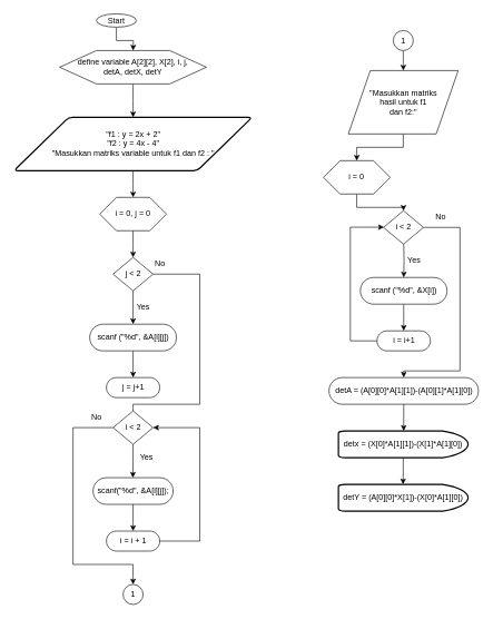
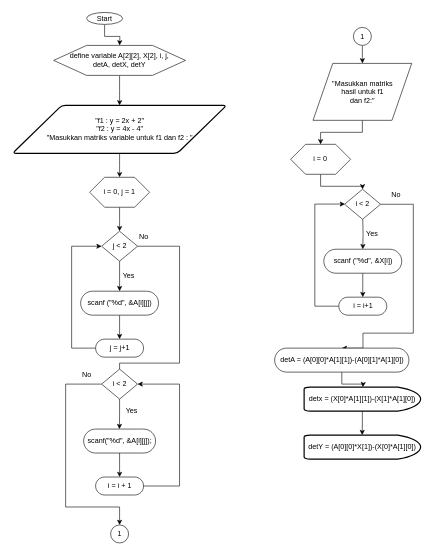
  <mxCell id="0" />
  <mxCell id="1" parent="0" />
  <mxCell id="2" style="edgeStyle=orthogonalEdgeStyle;rounded=0;orthogonalLoop=1;jettySize=auto;html=1;" edge="1" parent="1" source="3"><mxGeometry relative="1" as="geometry"><mxPoint x="199" y="75" as="targetPoint" /></mxGeometry></mxCell>
  <mxCell id="3" value="Start" style="ellipse;whiteSpace=wrap;html=1;" vertex="1" parent="1"><mxGeometry x="144" y="20" width="60" height="20" as="geometry" /></mxCell>
  <mxCell id="4" style="edgeStyle=orthogonalEdgeStyle;rounded=0;orthogonalLoop=1;jettySize=auto;html=1;" edge="1" parent="1" source="5"><mxGeometry relative="1" as="geometry"><mxPoint x="199" y="175" as="targetPoint" /></mxGeometry></mxCell>
  <mxCell id="5" value="define variable A[2][2], X[2], i, j,&lt;br&gt;detA, detX, detY" style="shape=hexagon;perimeter=hexagonPerimeter2;whiteSpace=wrap;html=1;size=0.25" vertex="1" parent="1"><mxGeometry x="89" y="75" width="220" height="50" as="geometry" /></mxCell>
  <mxCell id="6" style="edgeStyle=orthogonalEdgeStyle;rounded=0;orthogonalLoop=1;jettySize=auto;html=1;" edge="1" parent="1" source="7"><mxGeometry relative="1" as="geometry"><mxPoint x="199" y="295" as="targetPoint" /></mxGeometry></mxCell>
  <mxCell id="7" value="&quot;f1 : y = 2x + 2&quot;&lt;br&gt;&quot;f2 : y = 4x - 4&quot;&lt;br&gt;&quot;Masukkan matriks variable untuk f1 dan f2 : &quot;" style="shape=parallelogram;html=1;strokeWidth=2;perimeter=parallelogramPerimeter;whiteSpace=wrap;rounded=1;arcSize=12;size=0.23;" vertex="1" parent="1"><mxGeometry x="20.5" y="175" width="357" height="80" as="geometry" /></mxCell>
  <mxCell id="8" style="edgeStyle=orthogonalEdgeStyle;rounded=0;orthogonalLoop=1;jettySize=auto;html=1;" edge="1" parent="1" source="9"><mxGeometry relative="1" as="geometry"><mxPoint x="199" y="385" as="targetPoint" /></mxGeometry></mxCell>
- <mxCell id="9" value="i = 0, j = 0" style="shape=hexagon;perimeter=hexagonPerimeter2;whiteSpace=wrap;html=1;size=0.25" vertex="1" parent="1"><mxGeometry x="149" y="295" width="100" height="50" as="geometry" /></mxCell>
+ <mxCell id="9" value="i = 0, j = 1" style="shape=hexagon;perimeter=hexagonPerimeter2;whiteSpace=wrap;html=1;size=0.25" vertex="1" parent="1"><mxGeometry x="149" y="295" width="100" height="50" as="geometry" /></mxCell>
  <mxCell id="10" style="edgeStyle=orthogonalEdgeStyle;rounded=0;orthogonalLoop=1;jettySize=auto;html=1;entryX=1;entryY=0.5;entryDx=0;entryDy=0;" edge="1" parent="1" source="12" target="17"><mxGeometry relative="1" as="geometry"><mxPoint x="299" y="645" as="targetPoint" /><Array as="points"><mxPoint x="299" y="410" /><mxPoint x="299" y="605" /><mxPoint x="199" y="605" /><mxPoint x="199" y="640" /></Array></mxGeometry></mxCell>
  <mxCell id="11" style="edgeStyle=orthogonalEdgeStyle;rounded=0;orthogonalLoop=1;jettySize=auto;html=1;entryX=0.5;entryY=0;entryDx=0;entryDy=0;" edge="1" parent="1" source="12" target="19"><mxGeometry relative="1" as="geometry"><mxPoint x="199" y="475" as="targetPoint" /></mxGeometry></mxCell>
  <mxCell id="12" value="j &amp;lt; 2" style="shape=rhombus;html=1;dashed=0;whitespace=wrap;perimeter=rhombusPerimeter;" vertex="1" parent="1"><mxGeometry x="169" y="385" width="60" height="50" as="geometry" /></mxCell>
  <mxCell id="13" value="Yes" style="text;html=1;align=center;verticalAlign=middle;resizable=0;points=[];autosize=1;" vertex="1" parent="1"><mxGeometry x="194" y="450" width="40" height="20" as="geometry" /></mxCell>
  <mxCell id="14" value="No" style="text;html=1;align=center;verticalAlign=middle;resizable=0;points=[];autosize=1;" vertex="1" parent="1"><mxGeometry x="224" y="385" width="30" height="20" as="geometry" /></mxCell>
  <mxCell id="15" style="edgeStyle=orthogonalEdgeStyle;rounded=0;orthogonalLoop=1;jettySize=auto;html=1;exitX=0.5;exitY=1;exitDx=0;exitDy=0;" edge="1" parent="1" source="17"><mxGeometry relative="1" as="geometry"><mxPoint x="198.714" y="715" as="targetPoint" /></mxGeometry></mxCell>
  <mxCell id="16" style="edgeStyle=orthogonalEdgeStyle;rounded=0;orthogonalLoop=1;jettySize=auto;html=1;exitX=0;exitY=0.5;exitDx=0;exitDy=0;entryX=0.5;entryY=0;entryDx=0;entryDy=0;" edge="1" parent="1" source="17" target="28"><mxGeometry relative="1" as="geometry"><mxPoint x="109" y="885" as="targetPoint" /><Array as="points"><mxPoint x="109" y="640" /><mxPoint x="109" y="845" /><mxPoint x="199" y="845" /></Array></mxGeometry></mxCell>
  <mxCell id="17" value="i &amp;lt; 2" style="shape=rhombus;html=1;dashed=0;whitespace=wrap;perimeter=rhombusPerimeter;" vertex="1" parent="1"><mxGeometry x="169" y="615" width="60" height="50" as="geometry" /></mxCell>
  <mxCell id="18" style="edgeStyle=orthogonalEdgeStyle;rounded=0;orthogonalLoop=1;jettySize=auto;html=1;exitX=0.5;exitY=1;exitDx=0;exitDy=0;entryX=0.5;entryY=0;entryDx=0;entryDy=0;" edge="1" parent="1" source="19" target="21"><mxGeometry relative="1" as="geometry" /></mxCell>
  <mxCell id="19" value="scanf (&quot;%d&quot;, &amp;amp;A[i][j])" style="html=1;dashed=0;whitespace=wrap;shape=mxgraph.dfd.start" vertex="1" parent="1"><mxGeometry x="134" y="485" width="130" height="40" as="geometry" /></mxCell>
+ <mxCell id="20" style="edgeStyle=orthogonalEdgeStyle;rounded=0;orthogonalLoop=1;jettySize=auto;html=1;exitX=0;exitY=0.5;exitDx=0;exitDy=0;entryX=0;entryY=0.5;entryDx=0;entryDy=0;" edge="1" parent="1" source="21" target="12"><mxGeometry relative="1" as="geometry"><Array as="points"><mxPoint x="119" y="580" /><mxPoint x="119" y="410" /></Array></mxGeometry></mxCell>
  <mxCell id="21" value="j = j+1" style="html=1;dashed=0;whitespace=wrap;shape=mxgraph.dfd.start" vertex="1" parent="1"><mxGeometry x="159" y="565" width="80" height="30" as="geometry" /></mxCell>
  <mxCell id="22" value="Yes" style="text;html=1;align=center;verticalAlign=middle;resizable=0;points=[];autosize=1;" vertex="1" parent="1"><mxGeometry x="199" y="675" width="40" height="20" as="geometry" /></mxCell>
  <mxCell id="23" value="No" style="text;html=1;align=center;verticalAlign=middle;resizable=0;points=[];autosize=1;" vertex="1" parent="1"><mxGeometry x="129" y="615" width="30" height="20" as="geometry" /></mxCell>
  <mxCell id="24" style="edgeStyle=orthogonalEdgeStyle;rounded=0;orthogonalLoop=1;jettySize=auto;html=1;exitX=0.5;exitY=1;exitDx=0;exitDy=0;entryX=0.5;entryY=0;entryDx=0;entryDy=0;" edge="1" parent="1" source="25" target="27"><mxGeometry relative="1" as="geometry" /></mxCell>
  <mxCell id="25" value="scanf(&quot;%d&quot;, &amp;amp;A[i][j]);" style="html=1;dashed=0;whitespace=wrap;shape=mxgraph.dfd.start" vertex="1" parent="1"><mxGeometry x="139" y="715" width="120" height="40" as="geometry" /></mxCell>
  <mxCell id="26" style="edgeStyle=orthogonalEdgeStyle;rounded=0;orthogonalLoop=1;jettySize=auto;html=1;entryX=1;entryY=0.5;entryDx=0;entryDy=0;" edge="1" parent="1" source="27" target="17"><mxGeometry relative="1" as="geometry"><Array as="points"><mxPoint x="299" y="810" /><mxPoint x="299" y="640" /></Array></mxGeometry></mxCell>
  <mxCell id="27" value="i = i + 1" style="html=1;dashed=0;whitespace=wrap;shape=mxgraph.dfd.start" vertex="1" parent="1"><mxGeometry x="159" y="795" width="80" height="30" as="geometry" /></mxCell>
  <mxCell id="28" value="1" style="shape=ellipse;html=1;dashed=0;whitespace=wrap;aspect=fixed;perimeter=ellipsePerimeter;" vertex="1" parent="1"><mxGeometry x="184" y="875" width="30" height="30" as="geometry" /></mxCell>
  <mxCell id="29" style="edgeStyle=orthogonalEdgeStyle;rounded=0;orthogonalLoop=1;jettySize=auto;html=1;exitX=0.5;exitY=1;exitDx=0;exitDy=0;" edge="1" parent="1" source="30" target="32"><mxGeometry relative="1" as="geometry"><mxPoint x="604.333" y="125" as="targetPoint" /></mxGeometry></mxCell>
  <mxCell id="30" value="1" style="shape=ellipse;html=1;dashed=0;whitespace=wrap;aspect=fixed;perimeter=ellipsePerimeter;" vertex="1" parent="1"><mxGeometry x="589" y="45" width="30" height="30" as="geometry" /></mxCell>
  <mxCell id="31" style="edgeStyle=orthogonalEdgeStyle;rounded=0;orthogonalLoop=1;jettySize=auto;html=1;exitX=0.5;exitY=1;exitDx=0;exitDy=0;" edge="1" parent="1" source="32" target="34"><mxGeometry relative="1" as="geometry"><mxPoint x="604.333" y="265" as="targetPoint" /></mxGeometry></mxCell>
  <mxCell id="32" value="&quot;Masukkan matriks &lt;br&gt;hasil untuk f1 &lt;br&gt;dan f2:&quot;" style="shape=parallelogram;perimeter=parallelogramPerimeter;whiteSpace=wrap;html=1;dashed=0;" vertex="1" parent="1"><mxGeometry x="521.67" y="105" width="164.67" height="95" as="geometry" /></mxCell>
  <mxCell id="33" style="edgeStyle=orthogonalEdgeStyle;rounded=0;orthogonalLoop=1;jettySize=auto;html=1;exitX=0.5;exitY=1;exitDx=0;exitDy=0;" edge="1" parent="1" source="34" target="36"><mxGeometry relative="1" as="geometry"><mxPoint x="604.333" y="324.667" as="targetPoint" /></mxGeometry></mxCell>
  <mxCell id="34" value="i = 0" style="shape=hexagon;perimeter=hexagonPerimeter2;whiteSpace=wrap;html=1;size=0.25" vertex="1" parent="1"><mxGeometry x="484.333" y="240" width="100" height="50" as="geometry" /></mxCell>
  <mxCell id="35" style="edgeStyle=orthogonalEdgeStyle;rounded=0;orthogonalLoop=1;jettySize=auto;html=1;entryX=0.5;entryY=0;entryDx=0;entryDy=0;" edge="1" parent="1" source="36" target="44"><mxGeometry relative="1" as="geometry"><mxPoint x="699" y="575" as="targetPoint" /><Array as="points"><mxPoint x="689" y="340" /><mxPoint x="689" y="555" /><mxPoint x="605" y="555" /></Array></mxGeometry></mxCell>
  <mxCell id="36" value="i &amp;lt; 2" style="shape=rhombus;html=1;dashed=0;whitespace=wrap;perimeter=rhombusPerimeter;" vertex="1" parent="1"><mxGeometry x="574.333" y="314.997" width="60" height="50" as="geometry" /></mxCell>
  <mxCell id="37" style="edgeStyle=orthogonalEdgeStyle;rounded=0;orthogonalLoop=1;jettySize=auto;html=1;entryX=0.5;entryY=0;entryDx=0;entryDy=0;" edge="1" parent="1" target="40"><mxGeometry relative="1" as="geometry"><mxPoint x="604.67" y="405" as="targetPoint" /><mxPoint x="604.67" y="365" as="sourcePoint" /></mxGeometry></mxCell>
  <mxCell id="38" value="Yes" style="text;html=1;align=center;verticalAlign=middle;resizable=0;points=[];autosize=1;" vertex="1" parent="1"><mxGeometry x="599.67" y="380" width="40" height="20" as="geometry" /></mxCell>
  <mxCell id="39" style="edgeStyle=orthogonalEdgeStyle;rounded=0;orthogonalLoop=1;jettySize=auto;html=1;exitX=0.5;exitY=1;exitDx=0;exitDy=0;entryX=0.5;entryY=0;entryDx=0;entryDy=0;" edge="1" parent="1" source="40" target="42"><mxGeometry relative="1" as="geometry" /></mxCell>
  <mxCell id="40" value="scanf (&quot;%d&quot;, &amp;amp;X[i])" style="html=1;dashed=0;whitespace=wrap;shape=mxgraph.dfd.start" vertex="1" parent="1"><mxGeometry x="539.67" y="415" width="130" height="40" as="geometry" /></mxCell>
  <mxCell id="41" style="edgeStyle=orthogonalEdgeStyle;rounded=0;orthogonalLoop=1;jettySize=auto;html=1;exitX=0;exitY=0.5;exitDx=0;exitDy=0;entryX=0;entryY=0.5;entryDx=0;entryDy=0;" edge="1" parent="1" source="42"><mxGeometry relative="1" as="geometry"><mxPoint x="575.003" y="339.667" as="targetPoint" /><Array as="points"><mxPoint x="524.67" y="510" /><mxPoint x="524.67" y="340" /></Array></mxGeometry></mxCell>
  <mxCell id="42" value="i = i+1" style="html=1;dashed=0;whitespace=wrap;shape=mxgraph.dfd.start" vertex="1" parent="1"><mxGeometry x="564.67" y="495" width="80" height="30" as="geometry" /></mxCell>
  <mxCell id="43" style="edgeStyle=orthogonalEdgeStyle;rounded=0;orthogonalLoop=1;jettySize=auto;html=1;" edge="1" parent="1" source="44"><mxGeometry relative="1" as="geometry"><mxPoint x="604.67" y="645" as="targetPoint" /></mxGeometry></mxCell>
- <mxCell id="44" value="detA = (A[0][0]*A[1][1])-(A[0][1]*A[1][0])" style="html=1;dashed=0;whitespace=wrap;shape=mxgraph.dfd.start" vertex="1" parent="1"><mxGeometry x="492.67" y="565" width="224" height="40" as="geometry" /></mxCell>
+ <mxCell id="44" value="detA = (A[0][0]*A[1][1])-(A[0][1]*A[1][0])" style="html=1;dashed=0;whitespace=wrap;shape=mxgraph.dfd.start" vertex="1" parent="1"><mxGeometry x="457.67" y="580" width="224" height="40" as="geometry" /></mxCell>
  <mxCell id="45" value="No" style="text;html=1;align=center;verticalAlign=middle;resizable=0;points=[];autosize=1;" vertex="1" parent="1"><mxGeometry x="644.67" y="315" width="30" height="20" as="geometry" /></mxCell>
  <mxCell id="46" style="edgeStyle=orthogonalEdgeStyle;rounded=0;orthogonalLoop=1;jettySize=auto;html=1;exitX=0.5;exitY=1;exitDx=0;exitDy=0;" edge="1" parent="1" source="47"><mxGeometry relative="1" as="geometry"><mxPoint x="603.667" y="725" as="targetPoint" /></mxGeometry></mxCell>
  <mxCell id="47" value="&lt;span style=&quot;white-space: nowrap&quot;&gt;detx = (X[0]*A[1][1])-(X[1]*A[1][0])&lt;/span&gt;" style="strokeWidth=2;html=1;shape=mxgraph.flowchart.delay;whiteSpace=wrap;" vertex="1" parent="1"><mxGeometry x="506.83" y="645" width="194.33" height="40" as="geometry" /></mxCell>
  <mxCell id="48" value="&lt;span style=&quot;white-space: nowrap&quot;&gt;detY = (A[0][0]*X[1])-(X[0]*A[1][0])&lt;/span&gt;" style="strokeWidth=2;html=1;shape=mxgraph.flowchart.delay;whiteSpace=wrap;" vertex="1" parent="1"><mxGeometry x="506.83" y="725" width="194.33" height="40" as="geometry" /></mxCell>
